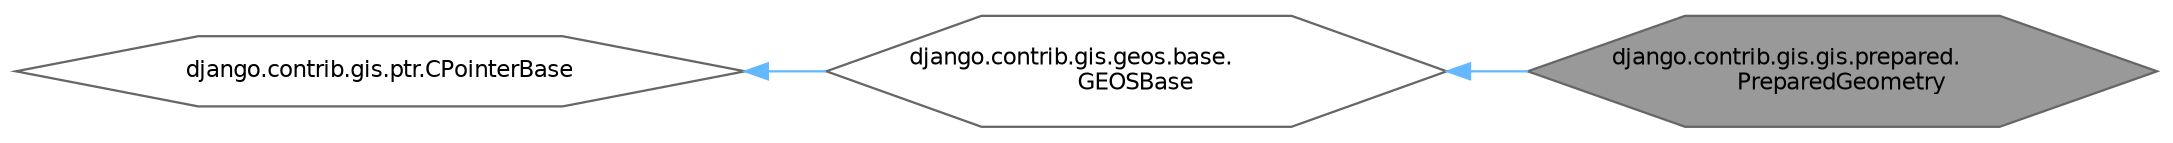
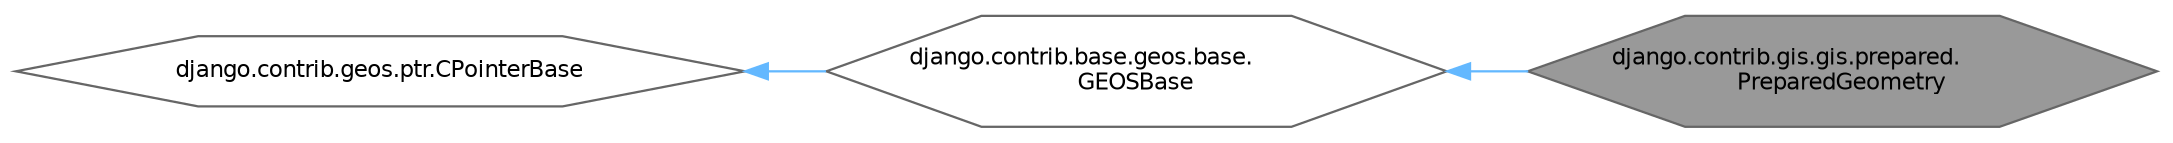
  digraph {
    rankdir=LR
    node [color=gray40 fillcolor=white fontname=Helvetica fontsize=10 shape=hexagon style=filled]
    edge [color=steelblue1 dir=back fontname=Helvetica fontsize=10 labelfontname=Helvetica labelfontsize=10 style=solid]
    n1 [fillcolor=grey60 fontcolor=black height=0.2 label="django.contrib.gis.gis.prepared.\lPreparedGeometry" width=0.4]
-   n2 [height=0.2 label="django.contrib.gis.geos.base.\lGEOSBase" width=0.4]
-   n3 [height=0.2 label="django.contrib.gis.ptr.CPointerBase" width=0.4]
+   n2 [height=0.2 label="django.contrib.base.geos.base.\lGEOSBase" width=0.4]
+   n3 [height=0.2 label="django.contrib.geos.ptr.CPointerBase" width=0.4]
    n2 -> n1
    n3 -> n2
  }
